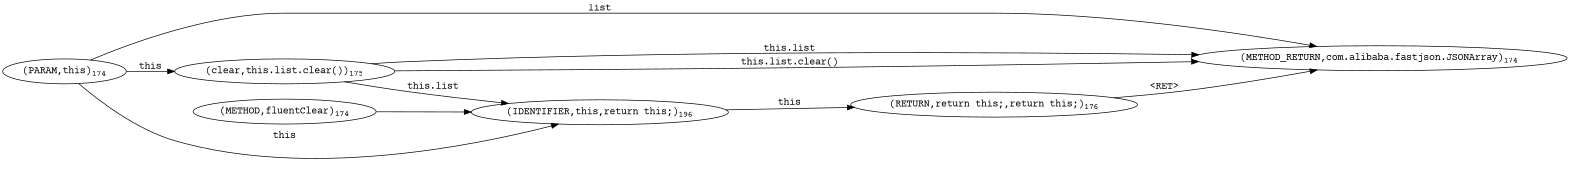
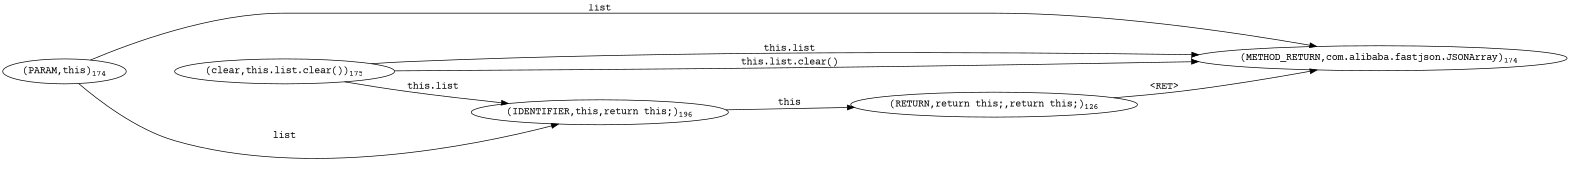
  digraph {
    fontname="Courier Prime"
    rankdir=LR
    node [fontname="Courier Prime"]
    edge [fontname="Courier Prime"]
-   n1 [label=<(METHOD,fluentClear)<SUB>174</SUB>>]
    n2 [label=<(IDENTIFIER,this,return this;)<SUB>196</SUB>>]
    n3 [label=<(PARAM,this)<SUB>174</SUB>>]
    n4 [label=<(METHOD_RETURN,com.alibaba.fastjson.JSONArray)<SUB>174</SUB>>]
    n5 [label=<(clear,this.list.clear())<SUB>175</SUB>>]
-   n6 [label=<(RETURN,return this;,return this;)<SUB>176</SUB>>]
-   n1 -> n2
+   n6 [label=<(RETURN,return this;,return this;)<SUB>126</SUB>>]
    n2 -> n6 [label=this]
-   n3 -> n2 [label=this]
+   n3 -> n2 [label=list]
    n3 -> n4 [label=list]
-   n3 -> n5 [label=this]
    n5 -> n2 [label="this.list"]
    n5 -> n4 [label="this.list"]
    n5 -> n4 [label="this.list.clear()"]
    n6 -> n4 [label="&lt;RET&gt;"]
  }
